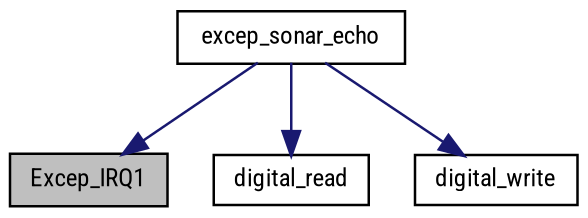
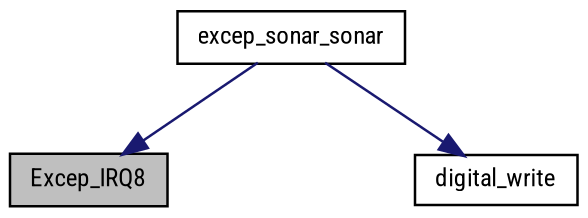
  digraph {
    fontname="Roboto Condensed"
    rankdir=TB
    node [color=black fillcolor=white fontname="Roboto Condensed" fontsize=10 shape=record style=filled]
    edge [color=midnightblue fontname="Roboto Condensed" fontsize=10 labelfontname=Helvetica labelfontsize=10 style=solid]
-   n1 [fillcolor=grey75 fontcolor=black height=0.2 label=Excep_IRQ1 width=0.4]
-   n2 [height=0.2 label=excep_sonar_echo width=0.4]
-   n3 [height=0.2 label=digital_read width=0.4]
+   n1 [fillcolor=grey75 fontcolor=black height=0.2 label=Excep_IRQ8 width=0.4]
+   n2 [height=0.2 label=excep_sonar_sonar width=0.4]
    n4 [height=0.2 label=digital_write width=0.4]
    n2 -> n1
-   n2 -> n3
    n2 -> n4
  }
